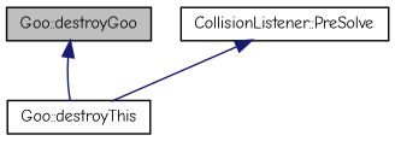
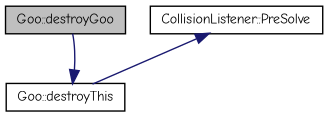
  digraph {
    fontname="Comic Neue"
    rankdir=TB
    node [color=black fillcolor=white fontname="Comic Neue" fontsize=10 shape=record style=filled]
    edge [color=midnightblue dir=back fontname="Comic Neue" fontsize=10 labelfontname=Helvetica labelfontsize=10 style=solid]
    n1 [fillcolor=grey75 fontcolor=black height=0.2 label="Goo::destroyGoo" width=0.4]
    n2 [height=0.2 label="Goo::destroyThis" width=0.4]
    n3 [height=0.2 label="CollisionListener::PreSolve" width=0.4]
-   n1 -> n2
+   n2 -> n1
    n3 -> n2
  }
